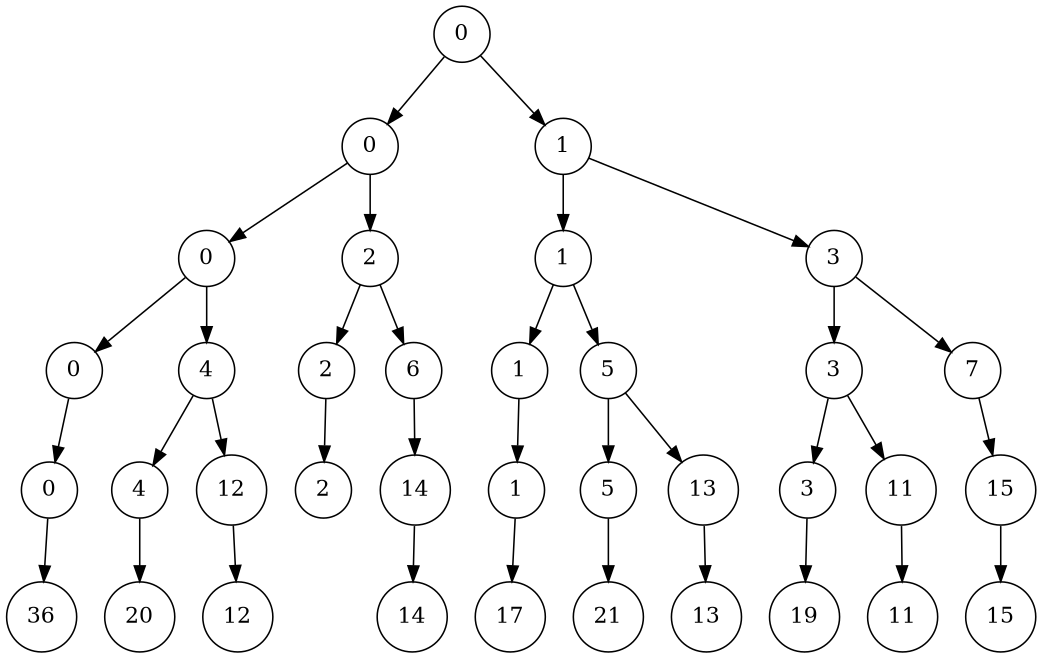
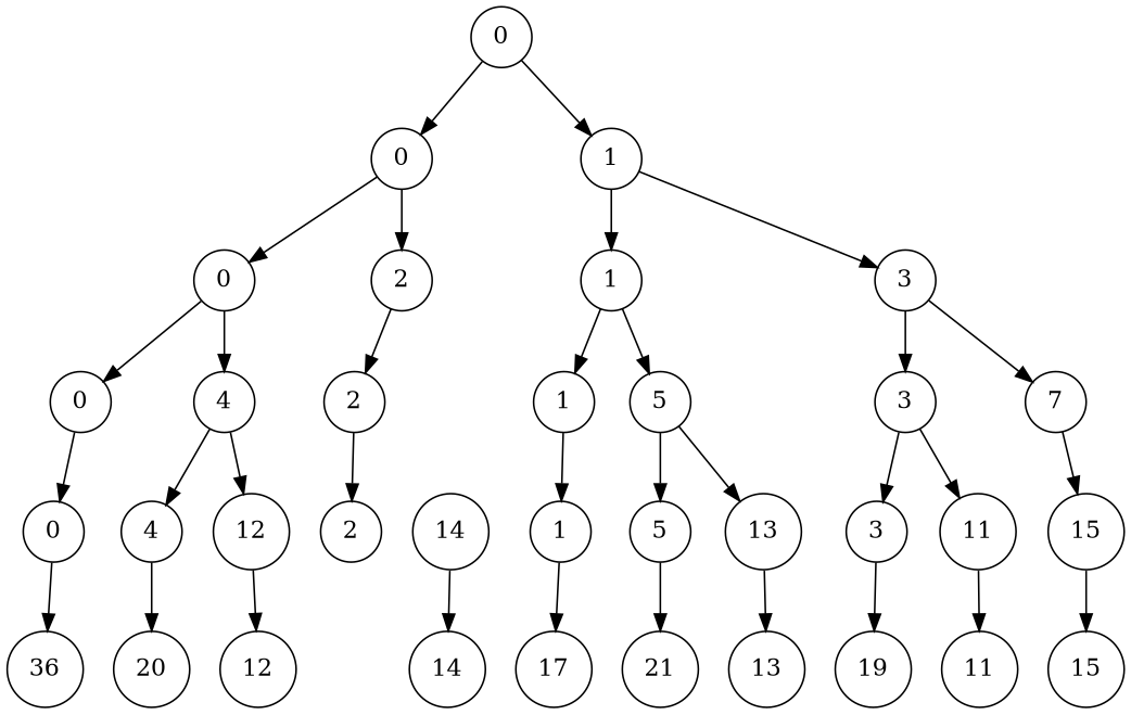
  digraph {
    node [shape=circle]
    n1 [label=36]
    n2 [label=0]
    n3 [label=0]
    n4 [label=20]
    n5 [label=4]
    n6 [label=12]
    n7 [label=12]
    n8 [label=4]
    n9 [label=0]
    n10 [label=2]
    n11 [label=2]
    n12 [label=14]
    n13 [label=14]
-   n14 [label=6]
    n15 [label=2]
    n16 [label=0]
    n17 [label=17]
    n18 [label=1]
    n19 [label=1]
    n20 [label=21]
    n21 [label=5]
    n22 [label=13]
    n23 [label=13]
    n24 [label=5]
    n25 [label=1]
    n26 [label=19]
    n27 [label=3]
    n28 [label=11]
    n29 [label=11]
    n30 [label=3]
    n31 [label=15]
    n32 [label=15]
    n33 [label=7]
    n34 [label=3]
    n35 [label=1]
    n36 [label=0]
    n2 -> n1
    n3 -> n2
    n5 -> n4
    n7 -> n6
    n8 -> n5
    n8 -> n7
    n9 -> n3
    n9 -> n8
    n11 -> n10
    n13 -> n12
-   n14 -> n13
    n15 -> n11
-   n15 -> n14
    n16 -> n9
    n16 -> n15
    n18 -> n17
    n19 -> n18
    n21 -> n20
    n23 -> n22
    n24 -> n21
    n24 -> n23
    n25 -> n19
    n25 -> n24
    n27 -> n26
    n29 -> n28
    n30 -> n27
    n30 -> n29
    n32 -> n31
    n33 -> n32
    n34 -> n30
    n34 -> n33
    n35 -> n25
    n35 -> n34
    n36 -> n16
    n36 -> n35
  }
